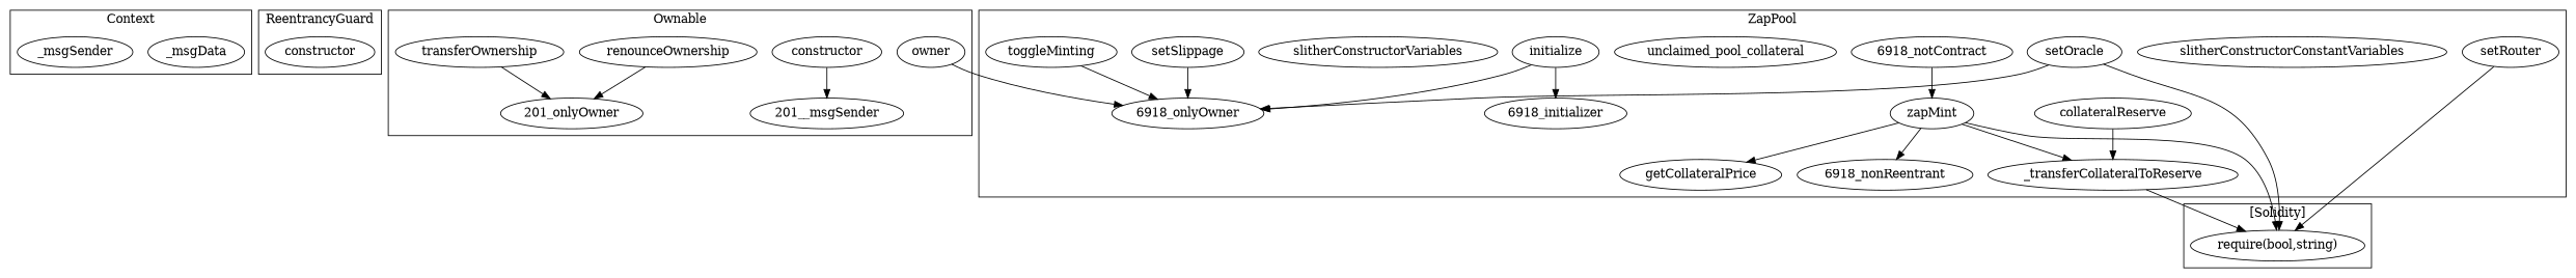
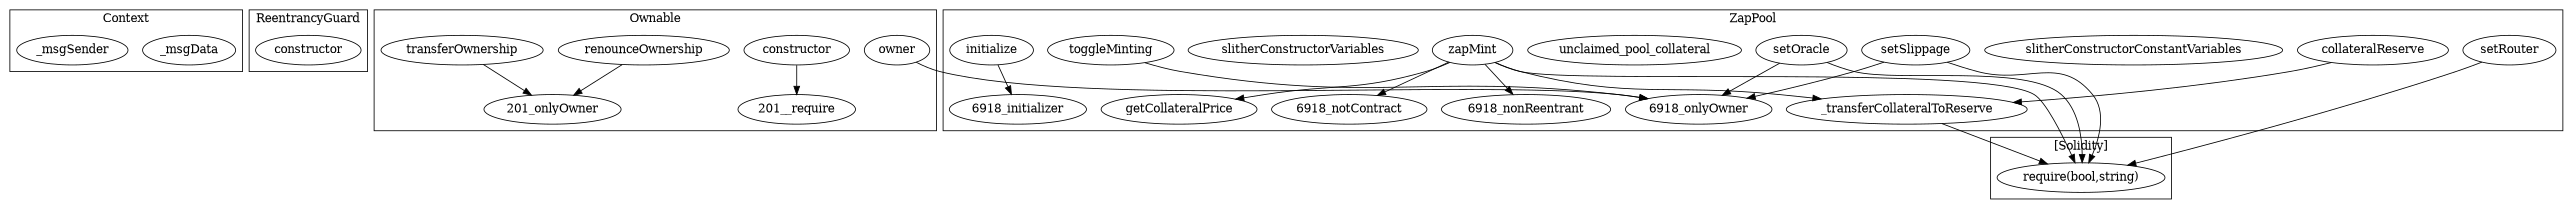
  strict digraph {
    n1 [label=_msgData]
    n2 [label=_msgSender]
    n3 [label=constructor]
    n4 [label=owner]
    n5 [label=constructor]
-   "201__msgSender"
+   "201__msgSender" [label="201__require"]
    n7 [label=renounceOwnership]
    "201_onlyOwner"
    n9 [label=transferOwnership]
    n10 [label=toggleMinting]
    "6918_onlyOwner"
    n12 [label=getCollateralPrice]
    n13 [label=collateralReserve]
    n14 [label=slitherConstructorConstantVariables]
    n15 [label=setRouter]
    n16 [label=zapMint]
    n17 [label=_transferCollateralToReserve]
    "6918_nonReentrant"
    "6918_notContract"
    n20 [label=unclaimed_pool_collateral]
    n21 [label=setOracle]
    n22 [label=slitherConstructorVariables]
    n23 [label=initialize]
    "6918_initializer"
    n25 [label=setSlippage]
    "require(bool,string)"
    subgraph cluster_1 {
      label=Context
      n1
      n2
    }
    subgraph cluster_2 {
      label=ReentrancyGuard
      n3
    }
    subgraph cluster_3 {
      label=Ownable
      n4
      n5
      "201__msgSender"
      n7
      "201_onlyOwner"
      n9
    }
    subgraph cluster_4 {
      label=ZapPool
      n10
      "6918_onlyOwner"
      n12
      n13
      n14
      n15
      n16
      n17
      "6918_nonReentrant"
      "6918_notContract"
      n20
      n21
      n22
      n23
      "6918_initializer"
      n25
    }
    subgraph cluster_5 {
      label="[Solidity]"
      "require(bool,string)"
    }
    n4 -> "6918_onlyOwner"
    n5 -> "201__msgSender"
    n7 -> "201_onlyOwner"
    n9 -> "201_onlyOwner"
    n10 -> "6918_onlyOwner"
    n13 -> n17
    n15 -> "require(bool,string)"
    n16 -> n12
    n16 -> n17
    n16 -> "6918_nonReentrant"
-   "6918_notContract" -> n16
+   n16 -> "6918_notContract"
    n16 -> "require(bool,string)"
    n17 -> "require(bool,string)"
    n21 -> "6918_onlyOwner"
    n21 -> "require(bool,string)"
-   n23 -> "6918_onlyOwner"
    n23 -> "6918_initializer"
    n25 -> "6918_onlyOwner"
+   n25 -> "require(bool,string)"
  }
